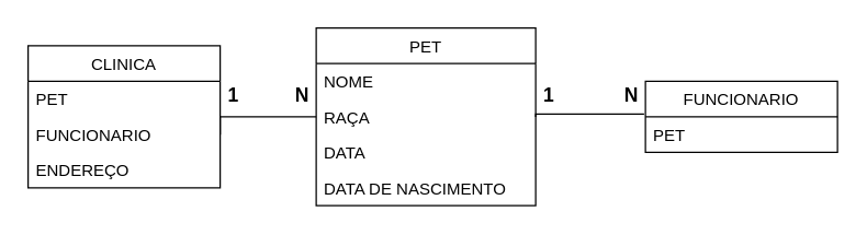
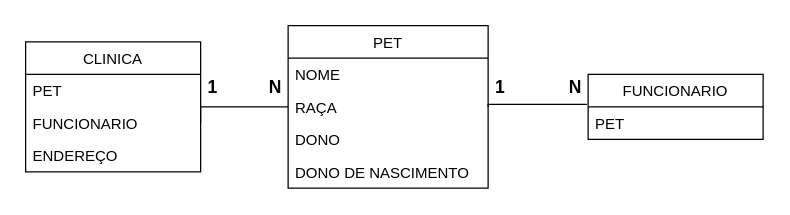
  <mxCell id="0" />
  <mxCell id="1" parent="0" />
  <mxCell id="2" value="CLINICA" style="swimlane;fontStyle=0;childLayout=stackLayout;horizontal=1;startSize=26;fillColor=none;horizontalStack=0;resizeParent=1;resizeParentMax=0;resizeLast=0;collapsible=1;marginBottom=0;" vertex="1" parent="1"><mxGeometry x="20" y="33" width="140" height="104" as="geometry" /></mxCell>
  <mxCell id="3" value="PET" style="text;strokeColor=none;fillColor=none;align=left;verticalAlign=top;spacingLeft=4;spacingRight=4;overflow=hidden;rotatable=0;points=[[0,0.5],[1,0.5]];portConstraint=eastwest;" vertex="1" parent="2"><mxGeometry y="26" width="140" height="26" as="geometry" /></mxCell>
  <mxCell id="4" value="FUNCIONARIO" style="text;strokeColor=none;fillColor=none;align=left;verticalAlign=top;spacingLeft=4;spacingRight=4;overflow=hidden;rotatable=0;points=[[0,0.5],[1,0.5]];portConstraint=eastwest;" vertex="1" parent="2"><mxGeometry y="52" width="140" height="26" as="geometry" /></mxCell>
  <mxCell id="5" value="ENDEREÇO" style="text;strokeColor=none;fillColor=none;align=left;verticalAlign=top;spacingLeft=4;spacingRight=4;overflow=hidden;rotatable=0;points=[[0,0.5],[1,0.5]];portConstraint=eastwest;" vertex="1" parent="2"><mxGeometry y="78" width="140" height="26" as="geometry" /></mxCell>
  <mxCell id="6" value="PET" style="swimlane;fontStyle=0;childLayout=stackLayout;horizontal=1;startSize=26;fillColor=none;horizontalStack=0;resizeParent=1;resizeParentMax=0;resizeLast=0;collapsible=1;marginBottom=0;" vertex="1" parent="1"><mxGeometry x="230" y="20" width="160" height="130" as="geometry" /></mxCell>
  <mxCell id="7" value="NOME" style="text;strokeColor=none;fillColor=none;align=left;verticalAlign=top;spacingLeft=4;spacingRight=4;overflow=hidden;rotatable=0;points=[[0,0.5],[1,0.5]];portConstraint=eastwest;" vertex="1" parent="6"><mxGeometry y="26" width="160" height="26" as="geometry" /></mxCell>
  <mxCell id="8" value="RAÇA" style="text;strokeColor=none;fillColor=none;align=left;verticalAlign=top;spacingLeft=4;spacingRight=4;overflow=hidden;rotatable=0;points=[[0,0.5],[1,0.5]];portConstraint=eastwest;" vertex="1" parent="6"><mxGeometry y="52" width="160" height="26" as="geometry" /></mxCell>
- <mxCell id="9" value="DATA" style="text;strokeColor=none;fillColor=none;align=left;verticalAlign=top;spacingLeft=4;spacingRight=4;overflow=hidden;rotatable=0;points=[[0,0.5],[1,0.5]];portConstraint=eastwest;" vertex="1" parent="6"><mxGeometry y="78" width="160" height="26" as="geometry" /></mxCell>
- <mxCell id="10" value="DATA DE NASCIMENTO" style="text;strokeColor=none;fillColor=none;align=left;verticalAlign=top;spacingLeft=4;spacingRight=4;overflow=hidden;rotatable=0;points=[[0,0.5],[1,0.5]];portConstraint=eastwest;" vertex="1" parent="6"><mxGeometry y="104" width="160" height="26" as="geometry" /></mxCell>
+ <mxCell id="9" value="DONO" style="text;strokeColor=none;fillColor=none;align=left;verticalAlign=top;spacingLeft=4;spacingRight=4;overflow=hidden;rotatable=0;points=[[0,0.5],[1,0.5]];portConstraint=eastwest;" vertex="1" parent="6"><mxGeometry y="78" width="160" height="26" as="geometry" /></mxCell>
+ <mxCell id="10" value="DONO DE NASCIMENTO" style="text;strokeColor=none;fillColor=none;align=left;verticalAlign=top;spacingLeft=4;spacingRight=4;overflow=hidden;rotatable=0;points=[[0,0.5],[1,0.5]];portConstraint=eastwest;" vertex="1" parent="6"><mxGeometry y="104" width="160" height="26" as="geometry" /></mxCell>
  <mxCell id="11" value="FUNCIONARIO" style="swimlane;fontStyle=0;childLayout=stackLayout;horizontal=1;startSize=26;fillColor=none;horizontalStack=0;resizeParent=1;resizeParentMax=0;resizeLast=0;collapsible=1;marginBottom=0;" vertex="1" parent="1"><mxGeometry x="470" y="59" width="140" height="52" as="geometry" /></mxCell>
  <mxCell id="12" value="PET" style="text;strokeColor=none;fillColor=none;align=left;verticalAlign=top;spacingLeft=4;spacingRight=4;overflow=hidden;rotatable=0;points=[[0,0.5],[1,0.5]];portConstraint=eastwest;" vertex="1" parent="11"><mxGeometry y="26" width="140" height="26" as="geometry" /></mxCell>
  <mxCell id="13" style="edgeStyle=orthogonalEdgeStyle;rounded=0;orthogonalLoop=1;jettySize=auto;html=1;exitX=1;exitY=0.5;exitDx=0;exitDy=0;entryX=0;entryY=0.5;entryDx=0;entryDy=0;endArrow=none;endFill=0;" edge="1" parent="1" source="4" target="8"><mxGeometry relative="1" as="geometry"><Array as="points"><mxPoint x="160" y="85" /></Array></mxGeometry></mxCell>
  <mxCell id="14" style="edgeStyle=orthogonalEdgeStyle;rounded=0;orthogonalLoop=1;jettySize=auto;html=1;exitX=1;exitY=0.5;exitDx=0;exitDy=0;entryX=-0.007;entryY=-0.077;entryDx=0;entryDy=0;entryPerimeter=0;endArrow=none;endFill=0;" edge="1" parent="1" source="8" target="12"><mxGeometry relative="1" as="geometry"><Array as="points"><mxPoint x="390" y="83" /></Array></mxGeometry></mxCell>
  <mxCell id="15" value="&lt;b&gt;&lt;font style=&quot;font-size: 14px&quot;&gt;N&lt;/font&gt;&lt;/b&gt;" style="text;html=1;strokeColor=none;fillColor=none;align=center;verticalAlign=middle;whiteSpace=wrap;rounded=0;" vertex="1" parent="1"><mxGeometry x="210" y="59" width="20" height="20" as="geometry" /></mxCell>
  <mxCell id="16" value="&lt;b&gt;&lt;font style=&quot;font-size: 14px&quot;&gt;N&lt;/font&gt;&lt;/b&gt;" style="text;html=1;strokeColor=none;fillColor=none;align=center;verticalAlign=middle;whiteSpace=wrap;rounded=0;" vertex="1" parent="1"><mxGeometry x="450" y="59" width="20" height="20" as="geometry" /></mxCell>
  <mxCell id="17" value="&lt;b&gt;&lt;font style=&quot;font-size: 14px&quot;&gt;1&lt;/font&gt;&lt;/b&gt;" style="text;html=1;strokeColor=none;fillColor=none;align=center;verticalAlign=middle;whiteSpace=wrap;rounded=0;" vertex="1" parent="1"><mxGeometry x="390" y="59" width="20" height="20" as="geometry" /></mxCell>
  <mxCell id="18" value="&lt;b&gt;&lt;font style=&quot;font-size: 14px&quot;&gt;1&lt;/font&gt;&lt;/b&gt;" style="text;html=1;strokeColor=none;fillColor=none;align=center;verticalAlign=middle;whiteSpace=wrap;rounded=0;" vertex="1" parent="1"><mxGeometry x="160" y="59" width="20" height="20" as="geometry" /></mxCell>
